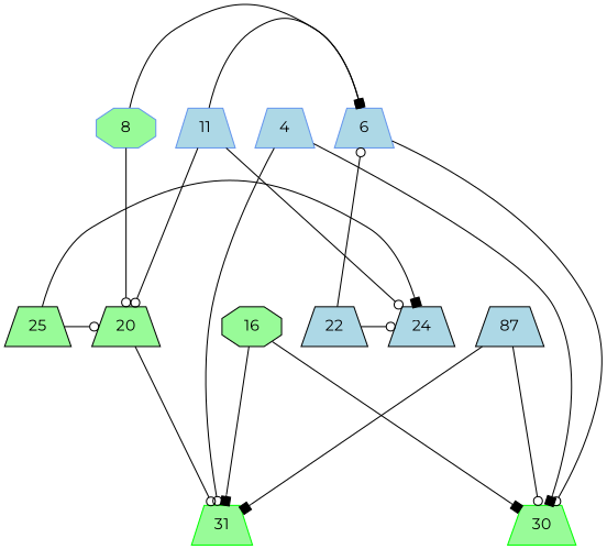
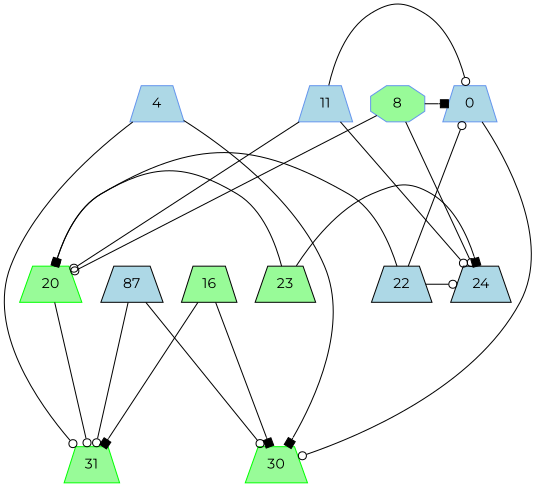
  digraph {
    fontname=Montserrat
    ranksep=2.0
    node [color=black fillcolor=palegreen fontname=Montserrat shape=trapezium style=filled]
    edge [arrowhead=odot fontname=Montserrat]
    n1 [color=cornflowerblue label=8 shape=octagon]
-   6 [color=cornflowerblue fillcolor=lightblue]
+   6 [color=cornflowerblue fillcolor=lightblue label=0]
    n3 [color=cornflowerblue fillcolor=lightblue label=4]
    11 [color=cornflowerblue fillcolor=lightblue]
-   16 [shape=octagon]
+   16
    n6 [fillcolor=lightblue label=87]
-   20
+   20 [color=green]
    22 [fillcolor=lightblue]
    24 [fillcolor=lightblue]
-   25
+   25 [label=23]
    30 [color=green]
    31 [color=green]
    subgraph sub_1 {
      rank=same
      n1
      6
      n3
      11
    }
    subgraph sub_2 {
      rank=same
      16
      n6
      20
      22
      24
      25
    }
    subgraph sub_3 {
      rank=same
      30
      31
    }
    n1 -> 6 [arrowhead=box]
    n1 -> 20
+   n1 -> 24
    6 -> 30
    n3 -> 30 [arrowhead=box]
    n3 -> 31
    11 -> 6
    11 -> 20
    11 -> 24
    16 -> 30 [arrowhead=box]
    16 -> 31 [arrowhead=box]
    n6 -> 30
-   n6 -> 31 [arrowhead=box]
+   n6 -> 31
    20 -> 31
    22 -> 6
+   22 -> 20 [arrowhead=box]
    22 -> 24
    25 -> 20
    25 -> 24 [arrowhead=box]
  }
